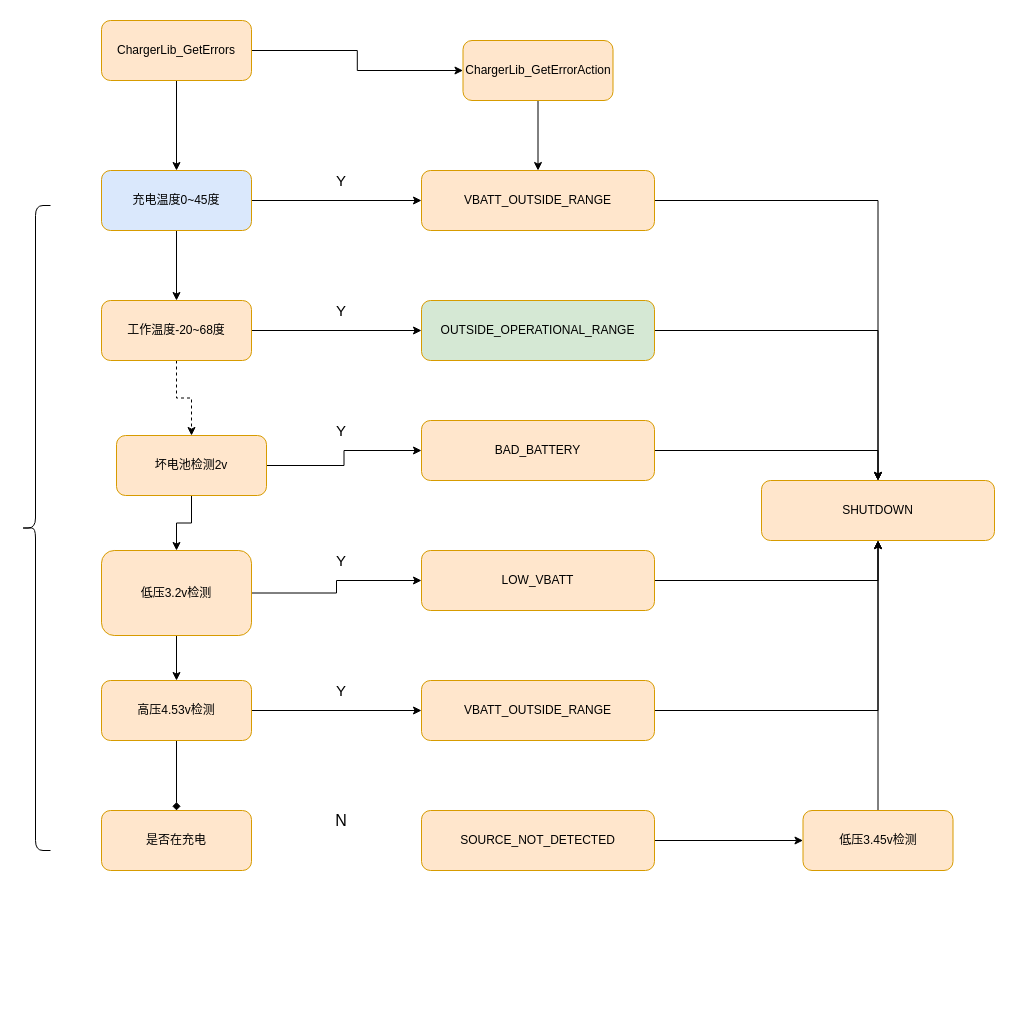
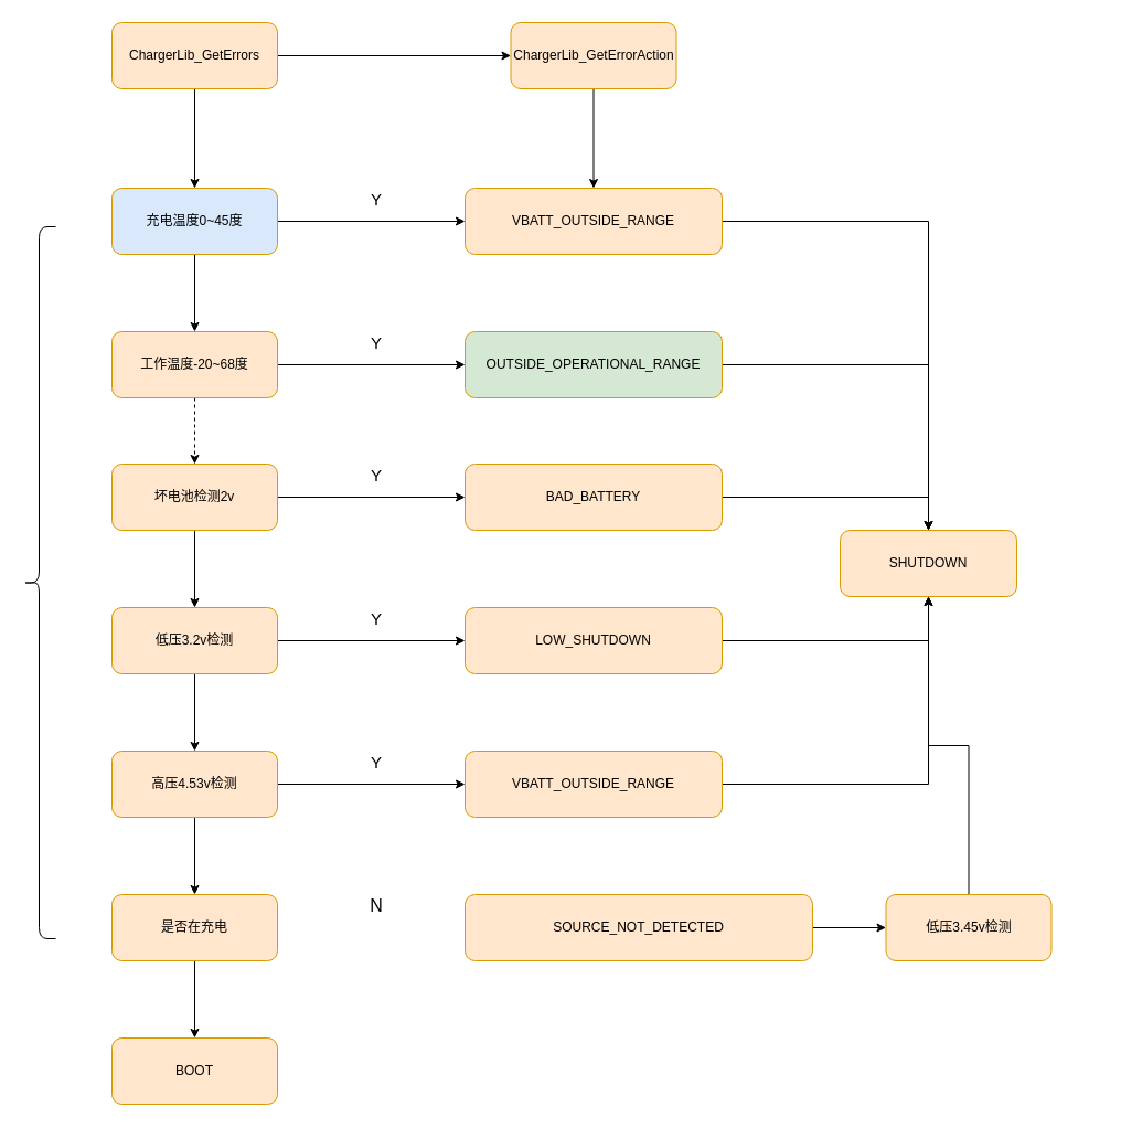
  <mxCell id="0" />
  <mxCell id="1" parent="0" />
  <mxCell id="2" style="edgeStyle=orthogonalEdgeStyle;rounded=0;orthogonalLoop=1;jettySize=auto;html=1;exitX=0.5;exitY=1;exitDx=0;exitDy=0;entryX=0.5;entryY=0;entryDx=0;entryDy=0;" edge="1" parent="1" source="4" target="7"><mxGeometry relative="1" as="geometry" /></mxCell>
  <mxCell id="3" style="edgeStyle=orthogonalEdgeStyle;rounded=0;orthogonalLoop=1;jettySize=auto;html=1;exitX=1;exitY=0.5;exitDx=0;exitDy=0;entryX=0;entryY=0.5;entryDx=0;entryDy=0;" edge="1" parent="1" source="4" target="22"><mxGeometry relative="1" as="geometry" /></mxCell>
  <mxCell id="4" value="ChargerLib_GetErrors" style="rounded=1;whiteSpace=wrap;html=1;fillColor=#ffe6cc;strokeColor=#d79b00;" vertex="1" parent="1"><mxGeometry x="101" y="20" width="150" height="60" as="geometry" /></mxCell>
  <mxCell id="5" style="edgeStyle=orthogonalEdgeStyle;rounded=0;orthogonalLoop=1;jettySize=auto;html=1;exitX=1;exitY=0.5;exitDx=0;exitDy=0;entryX=0;entryY=0.5;entryDx=0;entryDy=0;" edge="1" parent="1" source="7" target="28"><mxGeometry relative="1" as="geometry" /></mxCell>
  <mxCell id="6" style="edgeStyle=orthogonalEdgeStyle;rounded=0;orthogonalLoop=1;jettySize=auto;html=1;exitX=0.5;exitY=1;exitDx=0;exitDy=0;entryX=0.5;entryY=0;entryDx=0;entryDy=0;" edge="1" parent="1" source="7" target="10"><mxGeometry relative="1" as="geometry" /></mxCell>
  <mxCell id="7" value="充电温度0~45度" style="rounded=1;whiteSpace=wrap;html=1;fillColor=#dae8fc;strokeColor=#d79b00;" vertex="1" parent="1"><mxGeometry x="101" y="170" width="150" height="60" as="geometry" /></mxCell>
  <mxCell id="8" style="edgeStyle=orthogonalEdgeStyle;rounded=0;orthogonalLoop=1;jettySize=auto;html=1;exitX=1;exitY=0.5;exitDx=0;exitDy=0;" edge="1" parent="1" source="10" target="26"><mxGeometry relative="1" as="geometry" /></mxCell>
  <mxCell id="9" style="edgeStyle=orthogonalEdgeStyle;rounded=0;orthogonalLoop=1;jettySize=auto;html=1;exitX=0.5;exitY=1;exitDx=0;exitDy=0;entryX=0.5;entryY=0;entryDx=0;entryDy=0;dashed=1;" edge="1" parent="1" source="10" target="13"><mxGeometry relative="1" as="geometry" /></mxCell>
  <mxCell id="10" value="工作温度-20~68度" style="rounded=1;whiteSpace=wrap;html=1;fillColor=#ffe6cc;strokeColor=#d79b00;" vertex="1" parent="1"><mxGeometry x="101" y="300" width="150" height="60" as="geometry" /></mxCell>
  <mxCell id="11" style="edgeStyle=orthogonalEdgeStyle;rounded=0;orthogonalLoop=1;jettySize=auto;html=1;exitX=1;exitY=0.5;exitDx=0;exitDy=0;entryX=0;entryY=0.5;entryDx=0;entryDy=0;" edge="1" parent="1" source="13" target="36"><mxGeometry relative="1" as="geometry" /></mxCell>
  <mxCell id="12" style="edgeStyle=orthogonalEdgeStyle;rounded=0;orthogonalLoop=1;jettySize=auto;html=1;exitX=0.5;exitY=1;exitDx=0;exitDy=0;entryX=0.5;entryY=0;entryDx=0;entryDy=0;" edge="1" parent="1" source="13" target="19"><mxGeometry relative="1" as="geometry" /></mxCell>
- <mxCell id="13" value="坏电池检测2v" style="rounded=1;whiteSpace=wrap;html=1;fillColor=#ffe6cc;strokeColor=#d79b00;" vertex="1" parent="1"><mxGeometry x="116" y="435" width="150" height="60" as="geometry" /></mxCell>
+ <mxCell id="13" value="坏电池检测2v" style="rounded=1;whiteSpace=wrap;html=1;fillColor=#ffe6cc;strokeColor=#d79b00;" vertex="1" parent="1"><mxGeometry x="101" y="420" width="150" height="60" as="geometry" /></mxCell>
  <mxCell id="14" style="edgeStyle=orthogonalEdgeStyle;rounded=0;orthogonalLoop=1;jettySize=auto;html=1;exitX=1;exitY=0.5;exitDx=0;exitDy=0;entryX=0;entryY=0.5;entryDx=0;entryDy=0;" edge="1" parent="1" source="16" target="32"><mxGeometry relative="1" as="geometry" /></mxCell>
- <mxCell id="15" style="edgeStyle=orthogonalEdgeStyle;rounded=0;orthogonalLoop=1;jettySize=auto;html=1;exitX=0.5;exitY=1;exitDx=0;exitDy=0;entryX=0.5;entryY=0;entryDx=0;entryDy=0;endArrow=diamond;" edge="1" parent="1" source="16" target="24"><mxGeometry relative="1" as="geometry" /></mxCell>
+ <mxCell id="15" style="edgeStyle=orthogonalEdgeStyle;rounded=0;orthogonalLoop=1;jettySize=auto;html=1;exitX=0.5;exitY=1;exitDx=0;exitDy=0;entryX=0.5;entryY=0;entryDx=0;entryDy=0;" edge="1" parent="1" source="16" target="24"><mxGeometry relative="1" as="geometry" /></mxCell>
  <mxCell id="16" value="高压4.53v检测" style="rounded=1;whiteSpace=wrap;html=1;fillColor=#ffe6cc;strokeColor=#d79b00;" vertex="1" parent="1"><mxGeometry x="101" y="680" width="150" height="60" as="geometry" /></mxCell>
  <mxCell id="17" style="edgeStyle=orthogonalEdgeStyle;rounded=0;orthogonalLoop=1;jettySize=auto;html=1;exitX=1;exitY=0.5;exitDx=0;exitDy=0;entryX=0;entryY=0.5;entryDx=0;entryDy=0;" edge="1" parent="1" source="19" target="34"><mxGeometry relative="1" as="geometry" /></mxCell>
  <mxCell id="18" style="edgeStyle=orthogonalEdgeStyle;rounded=0;orthogonalLoop=1;jettySize=auto;html=1;exitX=0.5;exitY=1;exitDx=0;exitDy=0;entryX=0.5;entryY=0;entryDx=0;entryDy=0;" edge="1" parent="1" source="19" target="16"><mxGeometry relative="1" as="geometry" /></mxCell>
- <mxCell id="19" value="低压3.2v检测" style="rounded=1;whiteSpace=wrap;html=1;fillColor=#ffe6cc;strokeColor=#d79b00;" vertex="1" parent="1"><mxGeometry x="101" y="550" width="150" height="85" as="geometry" /></mxCell>
+ <mxCell id="19" value="低压3.2v检测" style="rounded=1;whiteSpace=wrap;html=1;fillColor=#ffe6cc;strokeColor=#d79b00;" vertex="1" parent="1"><mxGeometry x="101" y="550" width="150" height="60" as="geometry" /></mxCell>
  <mxCell id="20" value="" style="shape=curlyBracket;whiteSpace=wrap;html=1;rounded=1;" vertex="1" parent="1"><mxGeometry x="20" y="205" width="30" height="645" as="geometry" /></mxCell>
  <mxCell id="21" style="edgeStyle=orthogonalEdgeStyle;rounded=0;orthogonalLoop=1;jettySize=auto;html=1;exitX=0.5;exitY=1;exitDx=0;exitDy=0;entryX=0.5;entryY=0;entryDx=0;entryDy=0;" edge="1" parent="1" source="22" target="28"><mxGeometry relative="1" as="geometry" /></mxCell>
- <mxCell id="22" value="ChargerLib_GetErrorAction" style="rounded=1;whiteSpace=wrap;html=1;fillColor=#ffe6cc;strokeColor=#d79b00;" vertex="1" parent="1"><mxGeometry x="462.5" y="40" width="150" height="60" as="geometry" /></mxCell>
+ <mxCell id="22" value="ChargerLib_GetErrorAction" style="rounded=1;whiteSpace=wrap;html=1;fillColor=#ffe6cc;strokeColor=#d79b00;" vertex="1" parent="1"><mxGeometry x="462.5" y="20" width="150" height="60" as="geometry" /></mxCell>
+ <mxCell id="23" style="edgeStyle=orthogonalEdgeStyle;rounded=0;orthogonalLoop=1;jettySize=auto;html=1;exitX=0.5;exitY=1;exitDx=0;exitDy=0;entryX=0.5;entryY=0;entryDx=0;entryDy=0;" edge="1" parent="1" source="24" target="46"><mxGeometry relative="1" as="geometry" /></mxCell>
  <mxCell id="24" value="是否在充电" style="rounded=1;whiteSpace=wrap;html=1;fillColor=#ffe6cc;strokeColor=#d79b00;" vertex="1" parent="1"><mxGeometry x="101" y="810" width="150" height="60" as="geometry" /></mxCell>
  <mxCell id="25" style="edgeStyle=orthogonalEdgeStyle;rounded=0;orthogonalLoop=1;jettySize=auto;html=1;exitX=1;exitY=0.5;exitDx=0;exitDy=0;" edge="1" parent="1" source="26" target="40"><mxGeometry relative="1" as="geometry" /></mxCell>
  <mxCell id="26" value="OUTSIDE_OPERATIONAL_RANGE" style="rounded=1;whiteSpace=wrap;html=1;fillColor=#d5e8d4;strokeColor=#d79b00;" vertex="1" parent="1"><mxGeometry x="421" y="300" width="233" height="60" as="geometry" /></mxCell>
  <mxCell id="27" style="edgeStyle=orthogonalEdgeStyle;rounded=0;orthogonalLoop=1;jettySize=auto;html=1;exitX=1;exitY=0.5;exitDx=0;exitDy=0;" edge="1" parent="1" source="28" target="40"><mxGeometry relative="1" as="geometry" /></mxCell>
  <mxCell id="28" value="VBATT_OUTSIDE_RANGE" style="rounded=1;whiteSpace=wrap;html=1;fillColor=#ffe6cc;strokeColor=#d79b00;" vertex="1" parent="1"><mxGeometry x="421" y="170" width="233" height="60" as="geometry" /></mxCell>
  <mxCell id="29" style="edgeStyle=orthogonalEdgeStyle;rounded=0;orthogonalLoop=1;jettySize=auto;html=1;exitX=1;exitY=0.5;exitDx=0;exitDy=0;entryX=0;entryY=0.5;entryDx=0;entryDy=0;" edge="1" parent="1" source="30" target="39"><mxGeometry relative="1" as="geometry" /></mxCell>
- <mxCell id="30" value="SOURCE_NOT_DETECTED" style="rounded=1;whiteSpace=wrap;html=1;fillColor=#ffe6cc;strokeColor=#d79b00;" vertex="1" parent="1"><mxGeometry x="421" y="810" width="233" height="60" as="geometry" /></mxCell>
+ <mxCell id="30" value="SOURCE_NOT_DETECTED" style="rounded=1;whiteSpace=wrap;html=1;fillColor=#ffe6cc;strokeColor=#d79b00;" vertex="1" parent="1"><mxGeometry x="421" y="810" width="315" height="60" as="geometry" /></mxCell>
  <mxCell id="31" style="edgeStyle=orthogonalEdgeStyle;rounded=0;orthogonalLoop=1;jettySize=auto;html=1;exitX=1;exitY=0.5;exitDx=0;exitDy=0;" edge="1" parent="1" source="32" target="40"><mxGeometry relative="1" as="geometry" /></mxCell>
  <mxCell id="32" value="VBATT_OUTSIDE_RANGE" style="rounded=1;whiteSpace=wrap;html=1;fillColor=#ffe6cc;strokeColor=#d79b00;" vertex="1" parent="1"><mxGeometry x="421" y="680" width="233" height="60" as="geometry" /></mxCell>
  <mxCell id="33" style="edgeStyle=orthogonalEdgeStyle;rounded=0;orthogonalLoop=1;jettySize=auto;html=1;exitX=1;exitY=0.5;exitDx=0;exitDy=0;entryX=0.5;entryY=1;entryDx=0;entryDy=0;" edge="1" parent="1" source="34" target="40"><mxGeometry relative="1" as="geometry" /></mxCell>
- <mxCell id="34" value="LOW_VBATT" style="rounded=1;whiteSpace=wrap;html=1;fillColor=#ffe6cc;strokeColor=#d79b00;" vertex="1" parent="1"><mxGeometry x="421" y="550" width="233" height="60" as="geometry" /></mxCell>
+ <mxCell id="34" value="LOW_SHUTDOWN" style="rounded=1;whiteSpace=wrap;html=1;fillColor=#ffe6cc;strokeColor=#d79b00;" vertex="1" parent="1"><mxGeometry x="421" y="550" width="233" height="60" as="geometry" /></mxCell>
  <mxCell id="35" style="edgeStyle=orthogonalEdgeStyle;rounded=0;orthogonalLoop=1;jettySize=auto;html=1;exitX=1;exitY=0.5;exitDx=0;exitDy=0;entryX=0.5;entryY=0;entryDx=0;entryDy=0;" edge="1" parent="1" source="36" target="40"><mxGeometry relative="1" as="geometry" /></mxCell>
  <mxCell id="36" value="BAD_BATTERY" style="rounded=1;whiteSpace=wrap;html=1;fillColor=#ffe6cc;strokeColor=#d79b00;" vertex="1" parent="1"><mxGeometry x="421" y="420" width="233" height="60" as="geometry" /></mxCell>
  <mxCell id="37" value="&lt;font style=&quot;font-size: 16px&quot;&gt;N&lt;/font&gt;" style="text;html=1;strokeColor=none;fillColor=none;align=center;verticalAlign=middle;whiteSpace=wrap;rounded=0;" vertex="1" parent="1"><mxGeometry x="321" y="810" width="40" height="20" as="geometry" /></mxCell>
  <mxCell id="38" style="edgeStyle=orthogonalEdgeStyle;rounded=0;orthogonalLoop=1;jettySize=auto;html=1;exitX=0.5;exitY=0;exitDx=0;exitDy=0;entryX=0.5;entryY=1;entryDx=0;entryDy=0;" edge="1" parent="1" source="39" target="40"><mxGeometry relative="1" as="geometry" /></mxCell>
  <mxCell id="39" value="低压3.45v检测" style="rounded=1;whiteSpace=wrap;html=1;fillColor=#ffe6cc;strokeColor=#d79b00;" vertex="1" parent="1"><mxGeometry x="802.5" y="810" width="150" height="60" as="geometry" /></mxCell>
- <mxCell id="40" value="SHUTDOWN" style="rounded=1;whiteSpace=wrap;html=1;fillColor=#ffe6cc;strokeColor=#d79b00;" vertex="1" parent="1"><mxGeometry x="761" y="480" width="233" height="60" as="geometry" /></mxCell>
+ <mxCell id="40" value="SHUTDOWN" style="rounded=1;whiteSpace=wrap;html=1;fillColor=#ffe6cc;strokeColor=#d79b00;" vertex="1" parent="1"><mxGeometry x="761" y="480" width="160" height="60" as="geometry" /></mxCell>
  <mxCell id="41" value="&lt;font style=&quot;font-size: 15px&quot;&gt;Y&lt;/font&gt;" style="text;html=1;strokeColor=none;fillColor=none;align=center;verticalAlign=middle;whiteSpace=wrap;rounded=0;" vertex="1" parent="1"><mxGeometry x="321" y="680" width="40" height="20" as="geometry" /></mxCell>
  <mxCell id="42" value="&lt;font style=&quot;font-size: 15px&quot;&gt;Y&lt;/font&gt;" style="text;html=1;strokeColor=none;fillColor=none;align=center;verticalAlign=middle;whiteSpace=wrap;rounded=0;" vertex="1" parent="1"><mxGeometry x="321" y="300" width="40" height="20" as="geometry" /></mxCell>
  <mxCell id="43" value="&lt;font style=&quot;font-size: 15px&quot;&gt;Y&lt;/font&gt;" style="text;html=1;strokeColor=none;fillColor=none;align=center;verticalAlign=middle;whiteSpace=wrap;rounded=0;" vertex="1" parent="1"><mxGeometry x="321" y="420" width="40" height="20" as="geometry" /></mxCell>
  <mxCell id="44" value="&lt;font style=&quot;font-size: 15px&quot;&gt;Y&lt;/font&gt;" style="text;html=1;strokeColor=none;fillColor=none;align=center;verticalAlign=middle;whiteSpace=wrap;rounded=0;" vertex="1" parent="1"><mxGeometry x="321" y="550" width="40" height="20" as="geometry" /></mxCell>
  <mxCell id="45" value="&lt;font style=&quot;font-size: 15px&quot;&gt;Y&lt;/font&gt;" style="text;html=1;strokeColor=none;fillColor=none;align=center;verticalAlign=middle;whiteSpace=wrap;rounded=0;" vertex="1" parent="1"><mxGeometry x="321" y="170" width="40" height="20" as="geometry" /></mxCell>
+ <mxCell id="46" value="BOOT" style="rounded=1;whiteSpace=wrap;html=1;fillColor=#ffe6cc;strokeColor=#d79b00;" vertex="1" parent="1"><mxGeometry x="101" y="940" width="150" height="60" as="geometry" /></mxCell>
